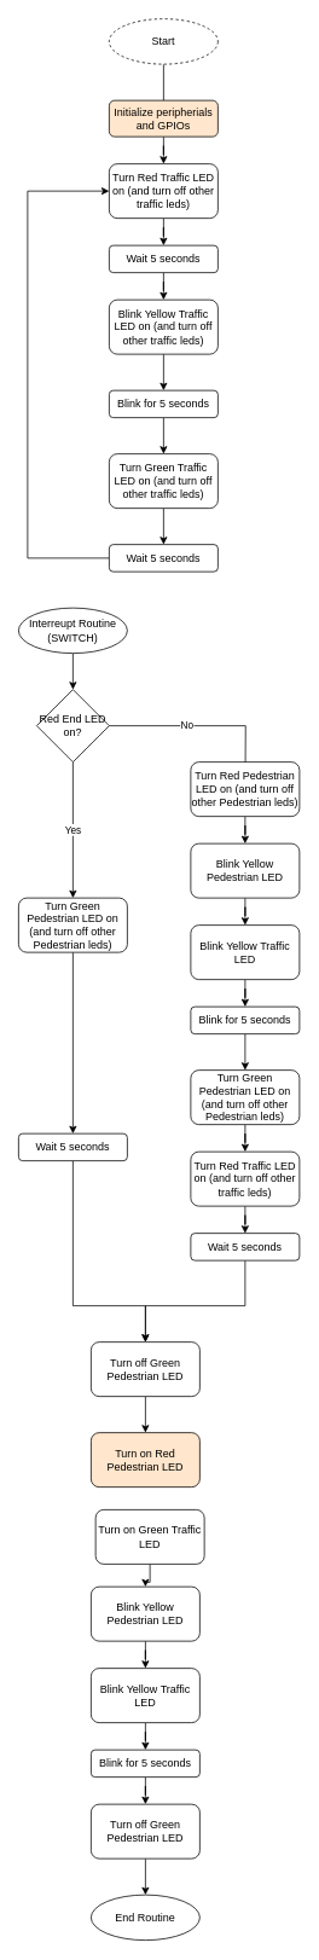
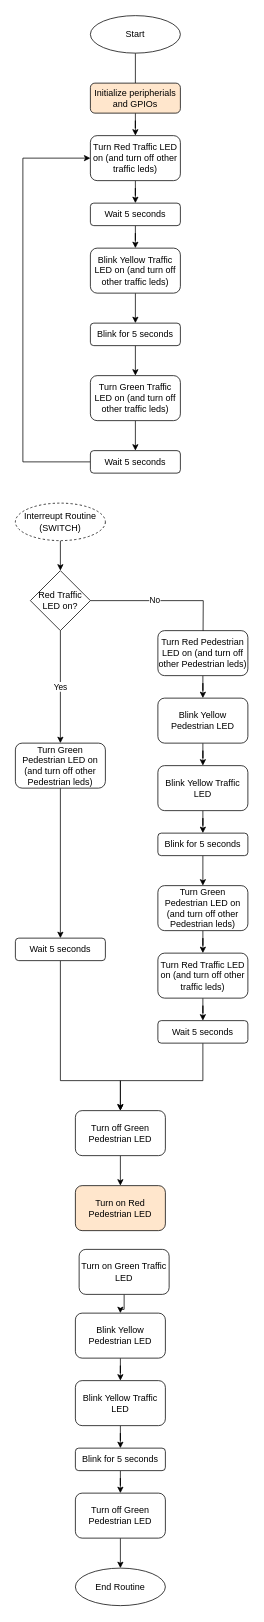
  <mxCell id="0" />
  <mxCell id="1" parent="0" />
  <mxCell id="2" value="" style="edgeStyle=orthogonalEdgeStyle;rounded=0;orthogonalLoop=1;jettySize=auto;html=1;endArrow=none;" parent="1" source="3" target="5" edge="1"><mxGeometry relative="1" as="geometry" /></mxCell>
- <mxCell id="3" value="Start" style="ellipse;whiteSpace=wrap;html=1;dashed=1;" parent="1" vertex="1"><mxGeometry x="120" y="20" width="120" height="50" as="geometry" /></mxCell>
+ <mxCell id="3" value="Start" style="ellipse;whiteSpace=wrap;html=1;" parent="1" vertex="1"><mxGeometry x="120" y="20" width="120" height="50" as="geometry" /></mxCell>
  <mxCell id="4" value="" style="edgeStyle=orthogonalEdgeStyle;rounded=0;orthogonalLoop=1;jettySize=auto;html=1;" parent="1" source="5" target="7" edge="1"><mxGeometry relative="1" as="geometry" /></mxCell>
  <mxCell id="5" value="Initialize peripherials and GPIOs" style="rounded=1;whiteSpace=wrap;html=1;fillColor=#ffe6cc;" parent="1" vertex="1"><mxGeometry x="120" y="110" width="120" height="40" as="geometry" /></mxCell>
  <mxCell id="6" value="" style="edgeStyle=orthogonalEdgeStyle;rounded=0;orthogonalLoop=1;jettySize=auto;html=1;" parent="1" source="7" target="9" edge="1"><mxGeometry relative="1" as="geometry" /></mxCell>
  <mxCell id="7" value="Turn Red Traffic LED on (and turn off other traffic leds)" style="rounded=1;whiteSpace=wrap;html=1;" parent="1" vertex="1"><mxGeometry x="120" y="180" width="120" height="60" as="geometry" /></mxCell>
  <mxCell id="8" value="" style="edgeStyle=orthogonalEdgeStyle;rounded=0;orthogonalLoop=1;jettySize=auto;html=1;" parent="1" source="9" target="13" edge="1"><mxGeometry relative="1" as="geometry" /></mxCell>
  <mxCell id="9" value="Wait 5 seconds" style="rounded=1;whiteSpace=wrap;html=1;" parent="1" vertex="1"><mxGeometry x="120" y="270" width="120" height="30" as="geometry" /></mxCell>
  <mxCell id="10" value="" style="edgeStyle=orthogonalEdgeStyle;rounded=0;orthogonalLoop=1;jettySize=auto;html=1;" parent="1" source="11" target="23" edge="1"><mxGeometry relative="1" as="geometry" /></mxCell>
- <mxCell id="11" value="Interreupt Routine (SWITCH)" style="ellipse;whiteSpace=wrap;html=1;" parent="1" vertex="1"><mxGeometry x="20" y="670" width="120" height="50" as="geometry" /></mxCell>
+ <mxCell id="11" value="Interreupt Routine (SWITCH)" style="ellipse;whiteSpace=wrap;html=1;dashed=1;" parent="1" vertex="1"><mxGeometry x="20" y="670" width="120" height="50" as="geometry" /></mxCell>
  <mxCell id="12" value="" style="edgeStyle=orthogonalEdgeStyle;rounded=0;orthogonalLoop=1;jettySize=auto;html=1;" parent="1" source="13" target="15" edge="1"><mxGeometry relative="1" as="geometry" /></mxCell>
  <mxCell id="13" value="Blink Yellow Traffic LED on (and turn off other traffic leds)" style="rounded=1;whiteSpace=wrap;html=1;" parent="1" vertex="1"><mxGeometry x="120" y="330" width="120" height="60" as="geometry" /></mxCell>
  <mxCell id="14" value="" style="edgeStyle=orthogonalEdgeStyle;rounded=0;orthogonalLoop=1;jettySize=auto;html=1;" parent="1" source="15" target="17" edge="1"><mxGeometry relative="1" as="geometry" /></mxCell>
  <mxCell id="15" value="Blink for 5 seconds" style="rounded=1;whiteSpace=wrap;html=1;" parent="1" vertex="1"><mxGeometry x="120" y="430" width="120" height="30" as="geometry" /></mxCell>
  <mxCell id="16" value="" style="edgeStyle=orthogonalEdgeStyle;rounded=0;orthogonalLoop=1;jettySize=auto;html=1;" parent="1" source="17" target="19" edge="1"><mxGeometry relative="1" as="geometry" /></mxCell>
  <mxCell id="17" value="Turn Green Traffic LED on (and turn off other traffic leds)" style="rounded=1;whiteSpace=wrap;html=1;" parent="1" vertex="1"><mxGeometry x="120" y="500" width="120" height="60" as="geometry" /></mxCell>
  <mxCell id="18" style="edgeStyle=orthogonalEdgeStyle;rounded=0;orthogonalLoop=1;jettySize=auto;html=1;entryX=0;entryY=0.5;entryDx=0;entryDy=0;" parent="1" source="19" target="7" edge="1"><mxGeometry relative="1" as="geometry"><Array as="points"><mxPoint x="30" y="615" /><mxPoint x="30" y="210" /></Array></mxGeometry></mxCell>
  <mxCell id="19" value="Wait 5 seconds" style="rounded=1;whiteSpace=wrap;html=1;" parent="1" vertex="1"><mxGeometry x="120" y="600" width="120" height="30" as="geometry" /></mxCell>
  <mxCell id="20" value="Yes" style="edgeStyle=orthogonalEdgeStyle;rounded=0;orthogonalLoop=1;jettySize=auto;html=1;" parent="1" source="23" target="25" edge="1"><mxGeometry relative="1" as="geometry" /></mxCell>
  <mxCell id="21" style="edgeStyle=orthogonalEdgeStyle;rounded=0;orthogonalLoop=1;jettySize=auto;html=1;" parent="1" source="23" edge="1"><mxGeometry relative="1" as="geometry"><mxPoint x="270.029" y="880" as="targetPoint" /></mxGeometry></mxCell>
  <mxCell id="22" value="No" style="edgeLabel;html=1;align=center;verticalAlign=middle;resizable=0;points=[];" parent="21" vertex="1" connectable="0"><mxGeometry x="-0.259" y="2" relative="1" as="geometry"><mxPoint as="offset" /></mxGeometry></mxCell>
- <mxCell id="23" value="Red End LED on?" style="rhombus;whiteSpace=wrap;html=1;" parent="1" vertex="1"><mxGeometry x="40" y="760" width="80" height="80" as="geometry" /></mxCell>
+ <mxCell id="23" value="Red Traffic LED on?" style="rhombus;whiteSpace=wrap;html=1;" parent="1" vertex="1"><mxGeometry x="40" y="760" width="80" height="80" as="geometry" /></mxCell>
  <mxCell id="24" style="edgeStyle=orthogonalEdgeStyle;rounded=0;orthogonalLoop=1;jettySize=auto;html=1;" parent="1" source="25" target="35" edge="1"><mxGeometry relative="1" as="geometry" /></mxCell>
  <mxCell id="25" value="Turn Green Pedestrian LED on (and turn off other Pedestrian&amp;nbsp;leds)" style="rounded=1;whiteSpace=wrap;html=1;" parent="1" vertex="1"><mxGeometry x="20" y="990" width="120" height="60" as="geometry" /></mxCell>
  <mxCell id="26" value="" style="edgeStyle=orthogonalEdgeStyle;rounded=0;orthogonalLoop=1;jettySize=auto;html=1;" parent="1" source="27" target="29" edge="1"><mxGeometry relative="1" as="geometry" /></mxCell>
  <mxCell id="27" value="Turn Red Pedestrian LED on (and turn off other Pedestrian&amp;nbsp;leds)" style="rounded=1;whiteSpace=wrap;html=1;" parent="1" vertex="1"><mxGeometry x="210" y="840" width="120" height="60" as="geometry" /></mxCell>
  <mxCell id="28" value="" style="edgeStyle=orthogonalEdgeStyle;rounded=0;orthogonalLoop=1;jettySize=auto;html=1;" parent="1" source="29" target="31" edge="1"><mxGeometry relative="1" as="geometry" /></mxCell>
  <mxCell id="29" value="Blink Yellow Pedestrian LED" style="rounded=1;whiteSpace=wrap;html=1;" parent="1" vertex="1"><mxGeometry x="210" y="930" width="120" height="60" as="geometry" /></mxCell>
  <mxCell id="30" value="" style="edgeStyle=orthogonalEdgeStyle;rounded=0;orthogonalLoop=1;jettySize=auto;html=1;" parent="1" source="31" target="33" edge="1"><mxGeometry relative="1" as="geometry" /></mxCell>
  <mxCell id="31" value="Blink Yellow Traffic LED" style="rounded=1;whiteSpace=wrap;html=1;" parent="1" vertex="1"><mxGeometry x="210" y="1020" width="120" height="60" as="geometry" /></mxCell>
  <mxCell id="32" value="" style="edgeStyle=orthogonalEdgeStyle;rounded=0;orthogonalLoop=1;jettySize=auto;html=1;" parent="1" source="33" target="46" edge="1"><mxGeometry relative="1" as="geometry" /></mxCell>
  <mxCell id="33" value="Blink for 5 seconds" style="rounded=1;whiteSpace=wrap;html=1;" parent="1" vertex="1"><mxGeometry x="210" y="1110" width="120" height="30" as="geometry" /></mxCell>
  <mxCell id="34" style="edgeStyle=orthogonalEdgeStyle;rounded=0;orthogonalLoop=1;jettySize=auto;html=1;entryX=0.5;entryY=0;entryDx=0;entryDy=0;" parent="1" source="35" target="37" edge="1"><mxGeometry relative="1" as="geometry"><Array as="points"><mxPoint x="80" y="1440" /><mxPoint x="160" y="1440" /></Array></mxGeometry></mxCell>
  <mxCell id="35" value="Wait 5 seconds" style="rounded=1;whiteSpace=wrap;html=1;" parent="1" vertex="1"><mxGeometry x="20" y="1250" width="120" height="30" as="geometry" /></mxCell>
  <mxCell id="36" value="" style="edgeStyle=orthogonalEdgeStyle;rounded=0;orthogonalLoop=1;jettySize=auto;html=1;" parent="1" source="37" target="38" edge="1"><mxGeometry relative="1" as="geometry" /></mxCell>
  <mxCell id="37" value="Turn off Green Pedestrian LED" style="rounded=1;whiteSpace=wrap;html=1;" parent="1" vertex="1"><mxGeometry x="100" y="1480" width="120" height="60" as="geometry" /></mxCell>
  <mxCell id="38" value="Turn on Red Pedestrian LED" style="rounded=1;whiteSpace=wrap;html=1;fillColor=#ffe6cc;" parent="1" vertex="1"><mxGeometry x="100" y="1580" width="120" height="60" as="geometry" /></mxCell>
  <mxCell id="39" value="" style="edgeStyle=orthogonalEdgeStyle;rounded=0;orthogonalLoop=1;jettySize=auto;html=1;" parent="1" source="40" target="42" edge="1"><mxGeometry relative="1" as="geometry" /></mxCell>
  <mxCell id="40" value="Blink Yellow Pedestrian LED" style="rounded=1;whiteSpace=wrap;html=1;" parent="1" vertex="1"><mxGeometry x="100" y="1750" width="120" height="60" as="geometry" /></mxCell>
  <mxCell id="41" value="" style="edgeStyle=orthogonalEdgeStyle;rounded=0;orthogonalLoop=1;jettySize=auto;html=1;" parent="1" source="42" target="44" edge="1"><mxGeometry relative="1" as="geometry" /></mxCell>
  <mxCell id="42" value="Blink Yellow Traffic LED" style="rounded=1;whiteSpace=wrap;html=1;" parent="1" vertex="1"><mxGeometry x="100" y="1840" width="120" height="60" as="geometry" /></mxCell>
  <mxCell id="43" value="" style="edgeStyle=orthogonalEdgeStyle;rounded=0;orthogonalLoop=1;jettySize=auto;html=1;" parent="1" source="44" target="52" edge="1"><mxGeometry relative="1" as="geometry" /></mxCell>
  <mxCell id="44" value="Blink for 5 seconds" style="rounded=1;whiteSpace=wrap;html=1;" parent="1" vertex="1"><mxGeometry x="100" y="1930" width="120" height="30" as="geometry" /></mxCell>
  <mxCell id="45" value="" style="edgeStyle=orthogonalEdgeStyle;rounded=0;orthogonalLoop=1;jettySize=auto;html=1;" parent="1" source="46" target="48" edge="1"><mxGeometry relative="1" as="geometry" /></mxCell>
  <mxCell id="46" value="Turn Green Pedestrian LED on (and turn off other Pedestrian&amp;nbsp;leds)" style="rounded=1;whiteSpace=wrap;html=1;" parent="1" vertex="1"><mxGeometry x="210" y="1180" width="120" height="60" as="geometry" /></mxCell>
  <mxCell id="47" value="" style="edgeStyle=orthogonalEdgeStyle;rounded=0;orthogonalLoop=1;jettySize=auto;html=1;" parent="1" source="48" target="50" edge="1"><mxGeometry relative="1" as="geometry" /></mxCell>
  <mxCell id="48" value="Turn Red Traffic LED on (and turn off other traffic leds)" style="rounded=1;whiteSpace=wrap;html=1;" parent="1" vertex="1"><mxGeometry x="210" y="1270" width="120" height="60" as="geometry" /></mxCell>
  <mxCell id="49" style="edgeStyle=orthogonalEdgeStyle;rounded=0;orthogonalLoop=1;jettySize=auto;html=1;entryX=0.5;entryY=0;entryDx=0;entryDy=0;" parent="1" source="50" target="37" edge="1"><mxGeometry relative="1" as="geometry"><Array as="points"><mxPoint x="270" y="1440" /><mxPoint x="160" y="1440" /></Array></mxGeometry></mxCell>
  <mxCell id="50" value="Wait 5 seconds" style="rounded=1;whiteSpace=wrap;html=1;" parent="1" vertex="1"><mxGeometry x="210" y="1360" width="120" height="30" as="geometry" /></mxCell>
  <mxCell id="51" value="" style="edgeStyle=orthogonalEdgeStyle;rounded=0;orthogonalLoop=1;jettySize=auto;html=1;" parent="1" source="52" target="55" edge="1"><mxGeometry relative="1" as="geometry" /></mxCell>
  <mxCell id="52" value="Turn off Green Pedestrian LED" style="rounded=1;whiteSpace=wrap;html=1;" parent="1" vertex="1"><mxGeometry x="100" y="1990" width="120" height="60" as="geometry" /></mxCell>
  <mxCell id="53" value="" style="edgeStyle=orthogonalEdgeStyle;rounded=0;orthogonalLoop=1;jettySize=auto;html=1;" parent="1" source="54" target="40" edge="1"><mxGeometry relative="1" as="geometry" /></mxCell>
  <mxCell id="54" value="Turn on Green Traffic LED" style="rounded=1;whiteSpace=wrap;html=1;" parent="1" vertex="1"><mxGeometry x="105" y="1665" width="120" height="60" as="geometry" /></mxCell>
  <mxCell id="55" value="End Routine" style="ellipse;whiteSpace=wrap;html=1;" parent="1" vertex="1"><mxGeometry x="100" y="2090" width="120" height="50" as="geometry" /></mxCell>
